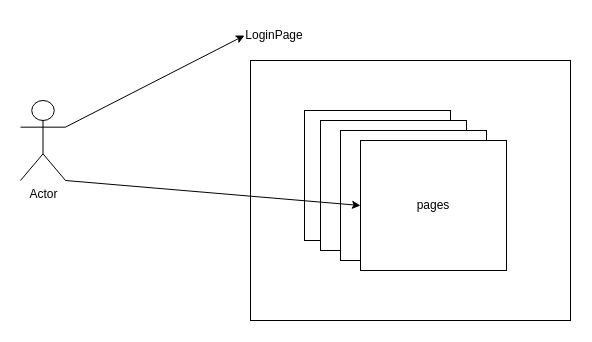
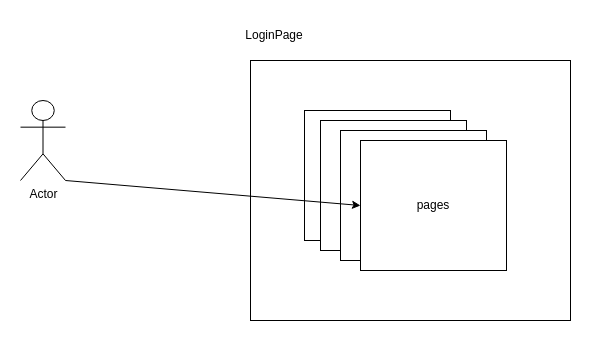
  <mxCell id="0" />
  <mxCell id="1" parent="0" />
  <mxCell id="2" value="" style="rounded=0;whiteSpace=wrap;html=1;" vertex="1" parent="1"><mxGeometry x="250" y="60" width="320" height="260" as="geometry" /></mxCell>
  <mxCell id="3" value="pages" style="rounded=0;whiteSpace=wrap;html=1;" vertex="1" parent="1"><mxGeometry x="304" y="110" width="146" height="130" as="geometry" /></mxCell>
  <mxCell id="4" value="pages" style="rounded=0;whiteSpace=wrap;html=1;" vertex="1" parent="1"><mxGeometry x="320" y="120" width="146" height="130" as="geometry" /></mxCell>
  <mxCell id="5" value="pages" style="rounded=0;whiteSpace=wrap;html=1;" vertex="1" parent="1"><mxGeometry x="340" y="130" width="146" height="130" as="geometry" /></mxCell>
  <mxCell id="6" value="pages" style="rounded=0;whiteSpace=wrap;html=1;" vertex="1" parent="1"><mxGeometry x="360" y="140" width="146" height="130" as="geometry" /></mxCell>
  <mxCell id="7" value="LoginPage" style="text;html=1;strokeColor=none;fillColor=none;align=center;verticalAlign=middle;whiteSpace=wrap;rounded=0;" vertex="1" parent="1"><mxGeometry x="244" y="20" width="60" height="30" as="geometry" /></mxCell>
- <mxCell id="8" style="edgeStyle=none;html=1;exitX=1;exitY=0.333;exitDx=0;exitDy=0;exitPerimeter=0;entryX=0;entryY=0.5;entryDx=0;entryDy=0;" edge="1" parent="1" source="10" target="7"><mxGeometry relative="1" as="geometry" /></mxCell>
  <mxCell id="9" style="edgeStyle=none;html=1;exitX=1;exitY=1;exitDx=0;exitDy=0;exitPerimeter=0;entryX=0;entryY=0.5;entryDx=0;entryDy=0;" edge="1" parent="1" source="10" target="6"><mxGeometry relative="1" as="geometry" /></mxCell>
  <mxCell id="10" value="Actor" style="shape=umlActor;verticalLabelPosition=bottom;verticalAlign=top;html=1;outlineConnect=0;" vertex="1" parent="1"><mxGeometry x="20" y="100" width="45" height="80" as="geometry" /></mxCell>
